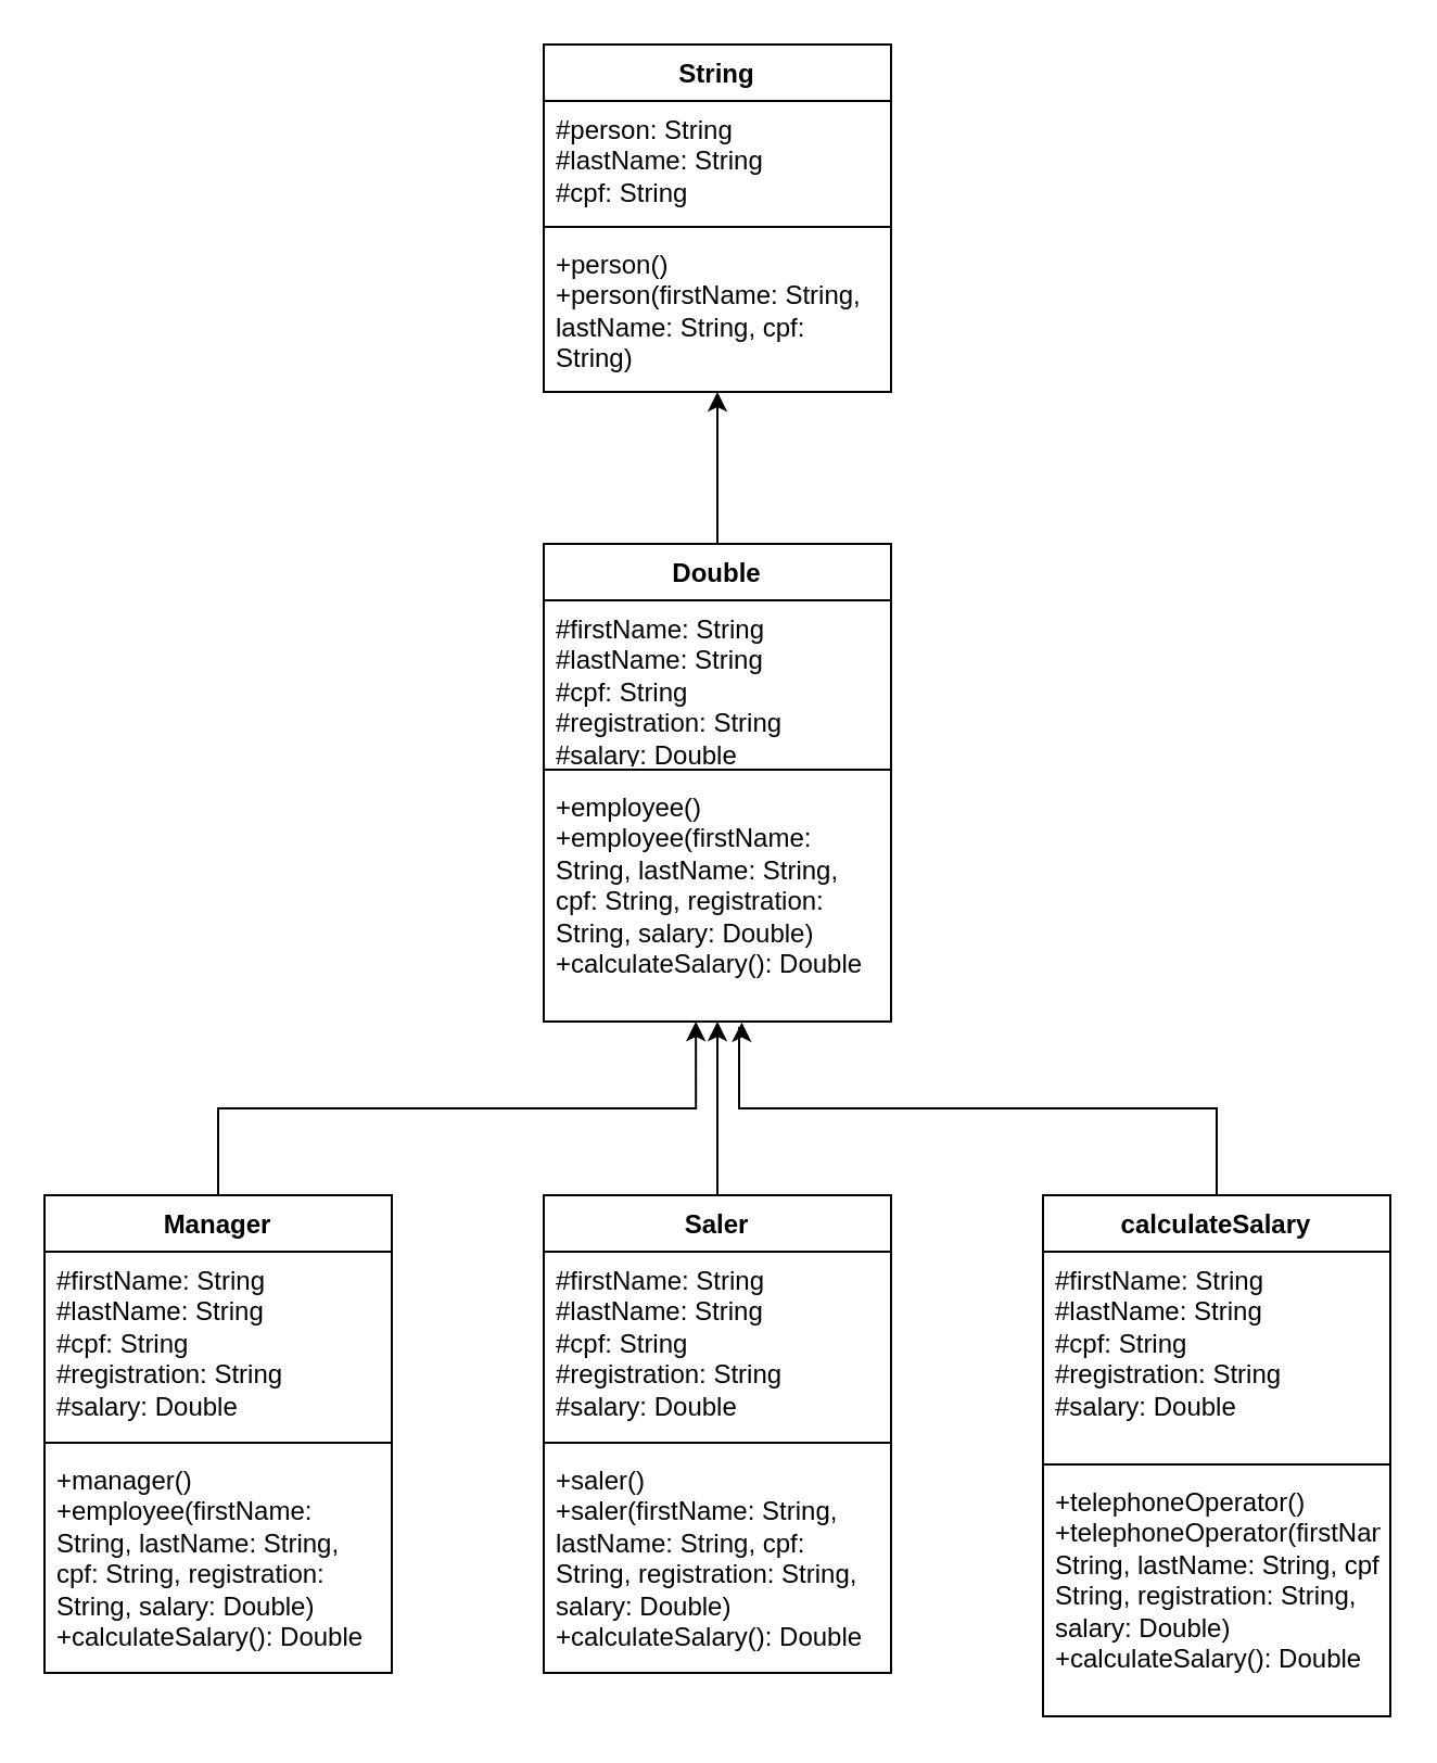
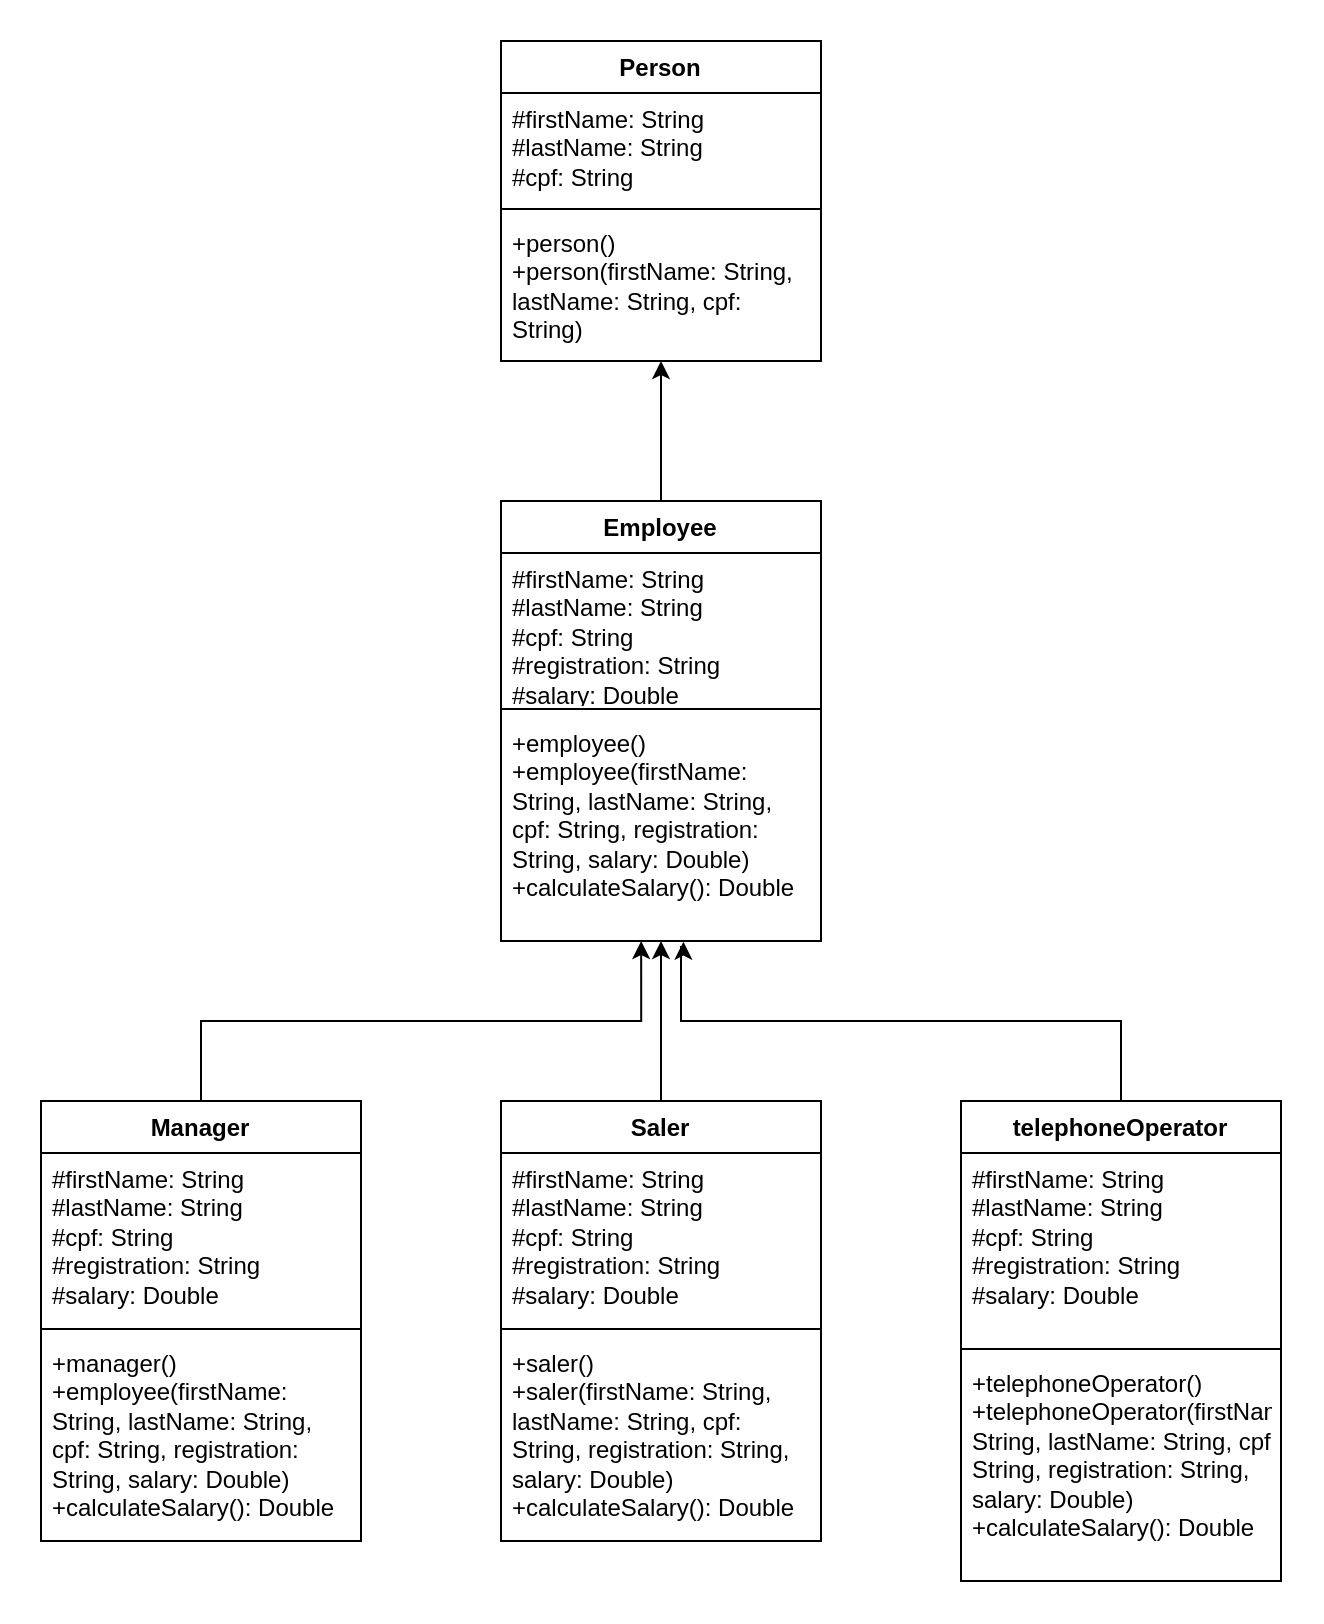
  <mxCell id="0" />
  <mxCell id="1" parent="0" />
- <mxCell id="2" value="String" style="swimlane;fontStyle=1;align=center;verticalAlign=top;childLayout=stackLayout;horizontal=1;startSize=26;horizontalStack=0;resizeParent=1;resizeParentMax=0;resizeLast=0;collapsible=1;marginBottom=0;whiteSpace=wrap;html=1;" vertex="1" parent="1"><mxGeometry x="250" y="20" width="160" height="160" as="geometry" /></mxCell>
- <mxCell id="3" value="#person: String&lt;div&gt;#lastName: String&lt;br&gt;&lt;div&gt;#cpf: String&lt;/div&gt;&lt;/div&gt;" style="text;strokeColor=none;fillColor=none;align=left;verticalAlign=top;spacingLeft=4;spacingRight=4;overflow=hidden;rotatable=0;points=[[0,0.5],[1,0.5]];portConstraint=eastwest;whiteSpace=wrap;html=1;" vertex="1" parent="2"><mxGeometry y="26" width="160" height="54" as="geometry" /></mxCell>
+ <mxCell id="2" value="Person" style="swimlane;fontStyle=1;align=center;verticalAlign=top;childLayout=stackLayout;horizontal=1;startSize=26;horizontalStack=0;resizeParent=1;resizeParentMax=0;resizeLast=0;collapsible=1;marginBottom=0;whiteSpace=wrap;html=1;" vertex="1" parent="1"><mxGeometry x="250" y="20" width="160" height="160" as="geometry" /></mxCell>
+ <mxCell id="3" value="#firstName: String&lt;div&gt;#lastName: String&lt;br&gt;&lt;div&gt;#cpf: String&lt;/div&gt;&lt;/div&gt;" style="text;strokeColor=none;fillColor=none;align=left;verticalAlign=top;spacingLeft=4;spacingRight=4;overflow=hidden;rotatable=0;points=[[0,0.5],[1,0.5]];portConstraint=eastwest;whiteSpace=wrap;html=1;" vertex="1" parent="2"><mxGeometry y="26" width="160" height="54" as="geometry" /></mxCell>
  <mxCell id="4" value="" style="line;strokeWidth=1;fillColor=none;align=left;verticalAlign=middle;spacingTop=-1;spacingLeft=3;spacingRight=3;rotatable=0;labelPosition=right;points=[];portConstraint=eastwest;strokeColor=inherit;" vertex="1" parent="2"><mxGeometry y="80" width="160" height="8" as="geometry" /></mxCell>
  <mxCell id="5" value="+person()&lt;div&gt;+person(firstName: String, lastName: String, cpf: String)&lt;/div&gt;&lt;div&gt;&lt;br&gt;&lt;div&gt;&lt;br&gt;&lt;/div&gt;&lt;/div&gt;" style="text;strokeColor=none;fillColor=none;align=left;verticalAlign=top;spacingLeft=4;spacingRight=4;overflow=hidden;rotatable=0;points=[[0,0.5],[1,0.5]];portConstraint=eastwest;whiteSpace=wrap;html=1;" vertex="1" parent="2"><mxGeometry y="88" width="160" height="72" as="geometry" /></mxCell>
  <mxCell id="6" value="" style="edgeStyle=orthogonalEdgeStyle;rounded=0;orthogonalLoop=1;jettySize=auto;html=1;" edge="1" parent="1" source="7" target="5"><mxGeometry relative="1" as="geometry"><Array as="points"><mxPoint x="330" y="200" /><mxPoint x="330" y="200" /></Array></mxGeometry></mxCell>
- <mxCell id="7" value="Double" style="swimlane;fontStyle=1;align=center;verticalAlign=top;childLayout=stackLayout;horizontal=1;startSize=26;horizontalStack=0;resizeParent=1;resizeParentMax=0;resizeLast=0;collapsible=1;marginBottom=0;whiteSpace=wrap;html=1;" vertex="1" parent="1"><mxGeometry x="250" y="250" width="160" height="220" as="geometry" /></mxCell>
+ <mxCell id="7" value="Employee" style="swimlane;fontStyle=1;align=center;verticalAlign=top;childLayout=stackLayout;horizontal=1;startSize=26;horizontalStack=0;resizeParent=1;resizeParentMax=0;resizeLast=0;collapsible=1;marginBottom=0;whiteSpace=wrap;html=1;" vertex="1" parent="1"><mxGeometry x="250" y="250" width="160" height="220" as="geometry" /></mxCell>
  <mxCell id="8" value="&lt;div&gt;#firstName: String&lt;/div&gt;&lt;div&gt;#lastName: String&lt;/div&gt;&lt;div&gt;#cpf: String&lt;/div&gt;&lt;div&gt;#registration: String&lt;/div&gt;#salary: Double" style="text;strokeColor=none;fillColor=none;align=left;verticalAlign=top;spacingLeft=4;spacingRight=4;overflow=hidden;rotatable=0;points=[[0,0.5],[1,0.5]];portConstraint=eastwest;whiteSpace=wrap;html=1;" vertex="1" parent="7"><mxGeometry y="26" width="160" height="74" as="geometry" /></mxCell>
  <mxCell id="9" value="" style="line;strokeWidth=1;fillColor=none;align=left;verticalAlign=middle;spacingTop=-1;spacingLeft=3;spacingRight=3;rotatable=0;labelPosition=right;points=[];portConstraint=eastwest;strokeColor=inherit;" vertex="1" parent="7"><mxGeometry y="100" width="160" height="8" as="geometry" /></mxCell>
  <mxCell id="10" value="+employee()&lt;div&gt;+employee(firstName: String, lastName: String, cpf: String, registration: String, salary: Double)&lt;/div&gt;&lt;div&gt;+calculateSalary(): Double&lt;/div&gt;" style="text;strokeColor=none;fillColor=none;align=left;verticalAlign=top;spacingLeft=4;spacingRight=4;overflow=hidden;rotatable=0;points=[[0,0.5],[1,0.5]];portConstraint=eastwest;whiteSpace=wrap;html=1;" vertex="1" parent="7"><mxGeometry y="108" width="160" height="112" as="geometry" /></mxCell>
  <mxCell id="11" value="Manager" style="swimlane;fontStyle=1;align=center;verticalAlign=top;childLayout=stackLayout;horizontal=1;startSize=26;horizontalStack=0;resizeParent=1;resizeParentMax=0;resizeLast=0;collapsible=1;marginBottom=0;whiteSpace=wrap;html=1;" vertex="1" parent="1"><mxGeometry x="20" y="550" width="160" height="220" as="geometry" /></mxCell>
  <mxCell id="12" value="#firstName: String&lt;div&gt;#lastName: String&lt;/div&gt;&lt;div&gt;#cpf: String&lt;/div&gt;&lt;div&gt;#registration: String&lt;/div&gt;&lt;div&gt;#salary: Double&lt;/div&gt;" style="text;strokeColor=none;fillColor=none;align=left;verticalAlign=top;spacingLeft=4;spacingRight=4;overflow=hidden;rotatable=0;points=[[0,0.5],[1,0.5]];portConstraint=eastwest;whiteSpace=wrap;html=1;" vertex="1" parent="11"><mxGeometry y="26" width="160" height="84" as="geometry" /></mxCell>
  <mxCell id="13" value="" style="line;strokeWidth=1;fillColor=none;align=left;verticalAlign=middle;spacingTop=-1;spacingLeft=3;spacingRight=3;rotatable=0;labelPosition=right;points=[];portConstraint=eastwest;strokeColor=inherit;" vertex="1" parent="11"><mxGeometry y="110" width="160" height="8" as="geometry" /></mxCell>
  <mxCell id="14" value="+manager()&lt;div&gt;+employee(firstName: String, lastName: String, cpf: String, registration: String, salary: Double)&lt;/div&gt;&lt;div&gt;+calculateSalary(): Double&lt;/div&gt;" style="text;strokeColor=none;fillColor=none;align=left;verticalAlign=top;spacingLeft=4;spacingRight=4;overflow=hidden;rotatable=0;points=[[0,0.5],[1,0.5]];portConstraint=eastwest;whiteSpace=wrap;html=1;" vertex="1" parent="11"><mxGeometry y="118" width="160" height="102" as="geometry" /></mxCell>
  <mxCell id="15" value="" style="edgeStyle=orthogonalEdgeStyle;rounded=0;orthogonalLoop=1;jettySize=auto;html=1;" edge="1" parent="1" source="16" target="10"><mxGeometry relative="1" as="geometry"><Array as="points"><mxPoint x="330" y="490" /><mxPoint x="330" y="490" /></Array></mxGeometry></mxCell>
  <mxCell id="16" value="Saler" style="swimlane;fontStyle=1;align=center;verticalAlign=top;childLayout=stackLayout;horizontal=1;startSize=26;horizontalStack=0;resizeParent=1;resizeParentMax=0;resizeLast=0;collapsible=1;marginBottom=0;whiteSpace=wrap;html=1;" vertex="1" parent="1"><mxGeometry x="250" y="550" width="160" height="220" as="geometry" /></mxCell>
  <mxCell id="17" value="#firstName: String&lt;div&gt;#lastName: String&lt;/div&gt;&lt;div&gt;#cpf: String&lt;/div&gt;&lt;div&gt;#registration: String&lt;/div&gt;&lt;div&gt;#salary: Double&lt;/div&gt;" style="text;strokeColor=none;fillColor=none;align=left;verticalAlign=top;spacingLeft=4;spacingRight=4;overflow=hidden;rotatable=0;points=[[0,0.5],[1,0.5]];portConstraint=eastwest;whiteSpace=wrap;html=1;" vertex="1" parent="16"><mxGeometry y="26" width="160" height="84" as="geometry" /></mxCell>
  <mxCell id="18" value="" style="line;strokeWidth=1;fillColor=none;align=left;verticalAlign=middle;spacingTop=-1;spacingLeft=3;spacingRight=3;rotatable=0;labelPosition=right;points=[];portConstraint=eastwest;strokeColor=inherit;" vertex="1" parent="16"><mxGeometry y="110" width="160" height="8" as="geometry" /></mxCell>
  <mxCell id="19" value="+saler()&lt;div&gt;+saler(firstName: String, lastName: String, cpf: String, registration: String, salary: Double)&lt;/div&gt;&lt;div&gt;+calculateSalary(): Double&lt;/div&gt;" style="text;strokeColor=none;fillColor=none;align=left;verticalAlign=top;spacingLeft=4;spacingRight=4;overflow=hidden;rotatable=0;points=[[0,0.5],[1,0.5]];portConstraint=eastwest;whiteSpace=wrap;html=1;" vertex="1" parent="16"><mxGeometry y="118" width="160" height="102" as="geometry" /></mxCell>
  <mxCell id="20" style="edgeStyle=orthogonalEdgeStyle;rounded=0;orthogonalLoop=1;jettySize=auto;html=1;entryX=0.57;entryY=1.003;entryDx=0;entryDy=0;entryPerimeter=0;" edge="1" parent="1" source="21" target="10"><mxGeometry relative="1" as="geometry"><mxPoint x="340" y="473" as="targetPoint" /><Array as="points"><mxPoint x="560" y="510" /><mxPoint x="340" y="510" /><mxPoint x="340" y="473" /><mxPoint x="341" y="473" /></Array></mxGeometry></mxCell>
- <mxCell id="21" value="calculateSalary" style="swimlane;fontStyle=1;align=center;verticalAlign=top;childLayout=stackLayout;horizontal=1;startSize=26;horizontalStack=0;resizeParent=1;resizeParentMax=0;resizeLast=0;collapsible=1;marginBottom=0;whiteSpace=wrap;html=1;" vertex="1" parent="1"><mxGeometry x="480" y="550" width="160" height="240" as="geometry" /></mxCell>
+ <mxCell id="21" value="telephoneOperator" style="swimlane;fontStyle=1;align=center;verticalAlign=top;childLayout=stackLayout;horizontal=1;startSize=26;horizontalStack=0;resizeParent=1;resizeParentMax=0;resizeLast=0;collapsible=1;marginBottom=0;whiteSpace=wrap;html=1;" vertex="1" parent="1"><mxGeometry x="480" y="550" width="160" height="240" as="geometry" /></mxCell>
  <mxCell id="22" value="#firstName: String&lt;div&gt;#lastName: String&lt;/div&gt;&lt;div&gt;#cpf: String&lt;/div&gt;&lt;div&gt;#registration: String&lt;/div&gt;&lt;div&gt;#salary: Double&lt;/div&gt;" style="text;strokeColor=none;fillColor=none;align=left;verticalAlign=top;spacingLeft=4;spacingRight=4;overflow=hidden;rotatable=0;points=[[0,0.5],[1,0.5]];portConstraint=eastwest;whiteSpace=wrap;html=1;" vertex="1" parent="21"><mxGeometry y="26" width="160" height="94" as="geometry" /></mxCell>
  <mxCell id="23" value="" style="line;strokeWidth=1;fillColor=none;align=left;verticalAlign=middle;spacingTop=-1;spacingLeft=3;spacingRight=3;rotatable=0;labelPosition=right;points=[];portConstraint=eastwest;strokeColor=inherit;" vertex="1" parent="21"><mxGeometry y="120" width="160" height="8" as="geometry" /></mxCell>
  <mxCell id="24" value="+telephoneOperator()&lt;div&gt;+telephoneOperator(firstName: String, lastName: String, cpf: String, registration: String, salary: Double)&lt;br&gt;+cal&lt;span style=&quot;background-color: transparent; color: light-dark(rgb(0, 0, 0), rgb(255, 255, 255));&quot;&gt;culateSalary(): Double&lt;/span&gt;&lt;/div&gt;" style="text;strokeColor=none;fillColor=none;align=left;verticalAlign=top;spacingLeft=4;spacingRight=4;overflow=hidden;rotatable=0;points=[[0,0.5],[1,0.5]];portConstraint=eastwest;whiteSpace=wrap;html=1;" vertex="1" parent="21"><mxGeometry y="128" width="160" height="112" as="geometry" /></mxCell>
  <mxCell id="25" style="edgeStyle=orthogonalEdgeStyle;rounded=0;orthogonalLoop=1;jettySize=auto;html=1;exitX=0.5;exitY=0;exitDx=0;exitDy=0;entryX=0.438;entryY=1;entryDx=0;entryDy=0;entryPerimeter=0;" edge="1" parent="1" source="11" target="10"><mxGeometry relative="1" as="geometry" /></mxCell>
